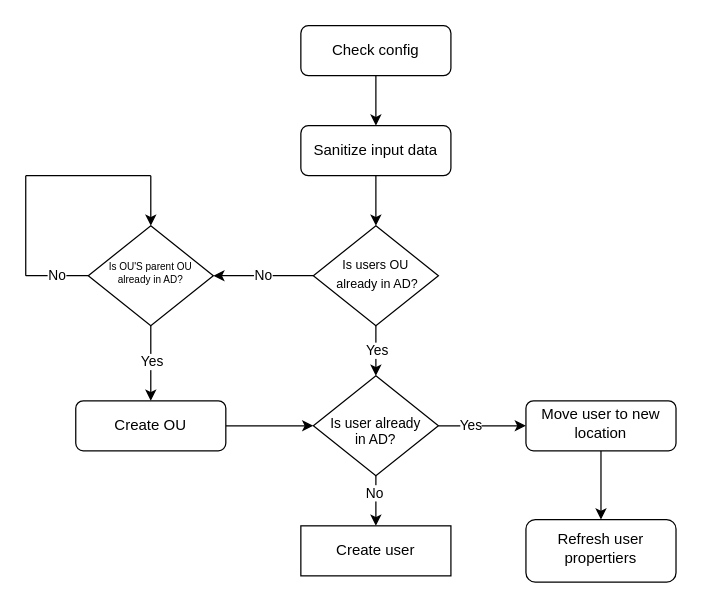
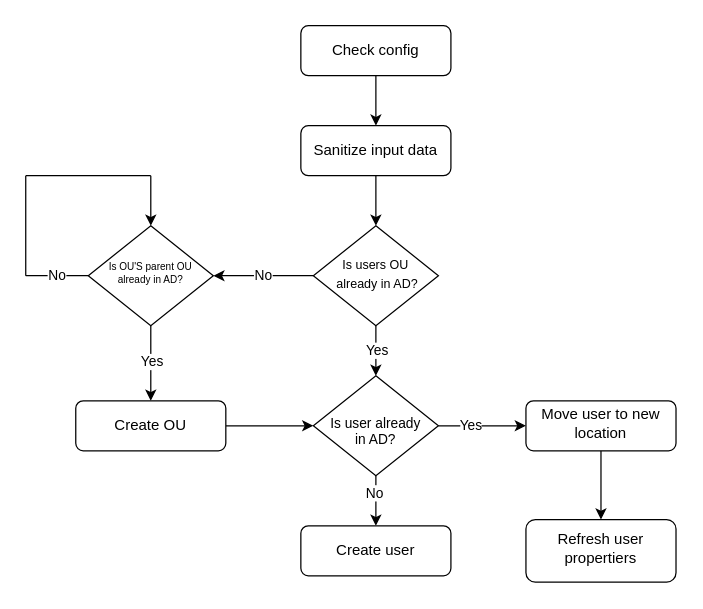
  <mxCell id="0" />
  <mxCell id="1" parent="0" />
  <mxCell id="2" style="edgeStyle=orthogonalEdgeStyle;rounded=0;orthogonalLoop=1;jettySize=auto;html=1;entryX=0.5;entryY=0;entryDx=0;entryDy=0;" parent="1" edge="1"><mxGeometry relative="1" as="geometry"><mxPoint x="300" y="110" as="sourcePoint" /><mxPoint x="300" y="180" as="targetPoint" /></mxGeometry></mxCell>
  <mxCell id="3" value="Sanitize input data" style="rounded=1;whiteSpace=wrap;html=1;fontSize=12;glass=0;strokeWidth=1;shadow=0;" parent="1" vertex="1"><mxGeometry x="240" y="100" width="120" height="40" as="geometry" /></mxCell>
  <mxCell id="4" value="No" style="edgeStyle=orthogonalEdgeStyle;rounded=0;orthogonalLoop=1;jettySize=auto;html=1;" parent="1" source="7" target="10" edge="1"><mxGeometry relative="1" as="geometry" /></mxCell>
  <mxCell id="5" value="" style="edgeStyle=orthogonalEdgeStyle;rounded=0;orthogonalLoop=1;jettySize=auto;html=1;" parent="1" source="7" edge="1"><mxGeometry relative="1" as="geometry"><mxPoint x="300" y="300" as="targetPoint" /></mxGeometry></mxCell>
  <mxCell id="6" value="&lt;div&gt;Yes&lt;/div&gt;" style="edgeLabel;html=1;align=center;verticalAlign=middle;resizable=0;points=[];" parent="5" vertex="1" connectable="0"><mxGeometry x="0.158" y="2" relative="1" as="geometry"><mxPoint x="-2" y="-3" as="offset" /></mxGeometry></mxCell>
  <mxCell id="7" value="&lt;div&gt;&lt;font style=&quot;font-size: 10px;&quot;&gt;Is users OU&lt;/font&gt;&lt;/div&gt;&lt;div&gt;&lt;font style=&quot;font-size: 10px;&quot;&gt;&amp;nbsp;already in AD?&lt;/font&gt;&lt;/div&gt;" style="rhombus;whiteSpace=wrap;html=1;shadow=0;fontFamily=Helvetica;fontSize=12;align=center;strokeWidth=1;spacing=6;spacingTop=-4;" parent="1" vertex="1"><mxGeometry x="250" y="180" width="100" height="80" as="geometry" /></mxCell>
  <mxCell id="8" value="" style="edgeStyle=orthogonalEdgeStyle;rounded=0;orthogonalLoop=1;jettySize=auto;html=1;" parent="1" source="10" target="16" edge="1"><mxGeometry relative="1" as="geometry" /></mxCell>
  <mxCell id="9" value="Yes" style="edgeLabel;html=1;align=center;verticalAlign=middle;resizable=0;points=[];" parent="8" vertex="1" connectable="0"><mxGeometry x="-0.067" y="3" relative="1" as="geometry"><mxPoint x="-3" as="offset" /></mxGeometry></mxCell>
  <mxCell id="10" value="&lt;div style=&quot;font-size: 8px;&quot;&gt;&lt;font style=&quot;font-size: 8px;&quot;&gt;Is OU'S parent OU already in AD?&lt;/font&gt;&lt;/div&gt;" style="rhombus;whiteSpace=wrap;html=1;shadow=0;fontFamily=Helvetica;fontSize=12;align=center;strokeWidth=1;spacing=6;spacingTop=-4;" parent="1" vertex="1"><mxGeometry x="70" y="180" width="100" height="80" as="geometry" /></mxCell>
  <mxCell id="11" value="No" style="endArrow=none;html=1;rounded=0;" parent="1" edge="1"><mxGeometry width="50" height="50" relative="1" as="geometry"><mxPoint x="20" y="220" as="sourcePoint" /><mxPoint x="70" y="220" as="targetPoint" /></mxGeometry></mxCell>
  <mxCell id="12" value="" style="endArrow=none;html=1;rounded=0;" parent="1" edge="1"><mxGeometry width="50" height="50" relative="1" as="geometry"><mxPoint x="20" y="220" as="sourcePoint" /><mxPoint x="20" y="140" as="targetPoint" /></mxGeometry></mxCell>
  <mxCell id="13" value="" style="endArrow=none;html=1;rounded=0;" parent="1" edge="1"><mxGeometry width="50" height="50" relative="1" as="geometry"><mxPoint x="120" y="140" as="sourcePoint" /><mxPoint x="20" y="140" as="targetPoint" /></mxGeometry></mxCell>
  <mxCell id="14" value="" style="edgeStyle=none;orthogonalLoop=1;jettySize=auto;html=1;rounded=0;entryX=0.5;entryY=0;entryDx=0;entryDy=0;" parent="1" target="10" edge="1"><mxGeometry width="100" relative="1" as="geometry"><mxPoint x="120" y="140" as="sourcePoint" /><mxPoint x="220" y="140" as="targetPoint" /><Array as="points" /></mxGeometry></mxCell>
  <mxCell id="15" style="edgeStyle=orthogonalEdgeStyle;rounded=0;orthogonalLoop=1;jettySize=auto;html=1;entryX=0;entryY=0.5;entryDx=0;entryDy=0;" parent="1" source="16" target="24" edge="1"><mxGeometry relative="1" as="geometry"><mxPoint x="240" y="320" as="targetPoint" /><Array as="points" /></mxGeometry></mxCell>
  <mxCell id="16" value="Create OU" style="rounded=1;whiteSpace=wrap;html=1;fontSize=12;glass=0;strokeWidth=1;shadow=0;" parent="1" vertex="1"><mxGeometry x="60" y="320" width="120" height="40" as="geometry" /></mxCell>
  <mxCell id="17" value="" style="edgeStyle=orthogonalEdgeStyle;rounded=0;orthogonalLoop=1;jettySize=auto;html=1;exitX=0.5;exitY=1;exitDx=0;exitDy=0;" parent="1" source="18" target="19" edge="1"><mxGeometry relative="1" as="geometry"><mxPoint x="465" y="380" as="sourcePoint" /><Array as="points" /></mxGeometry></mxCell>
  <mxCell id="18" value="Move user to new location" style="rounded=1;whiteSpace=wrap;html=1;shadow=0;strokeWidth=1;spacing=6;spacingTop=-4;" parent="1" vertex="1"><mxGeometry x="420" y="320" width="120" height="40" as="geometry" /></mxCell>
  <mxCell id="19" value="Refresh user propertiers" style="rounded=1;whiteSpace=wrap;html=1;shadow=0;strokeWidth=1;spacing=6;spacingTop=-4;align=center;" parent="1" vertex="1"><mxGeometry x="420" y="415" width="120" height="50" as="geometry" /></mxCell>
  <mxCell id="20" value="" style="edgeStyle=orthogonalEdgeStyle;rounded=0;orthogonalLoop=1;jettySize=auto;html=1;" parent="1" source="24" target="25" edge="1"><mxGeometry relative="1" as="geometry" /></mxCell>
  <mxCell id="21" value="No" style="edgeLabel;html=1;align=center;verticalAlign=middle;resizable=0;points=[];" parent="20" vertex="1" connectable="0"><mxGeometry x="-0.329" y="-2" relative="1" as="geometry"><mxPoint as="offset" /></mxGeometry></mxCell>
  <mxCell id="22" value="" style="edgeStyle=orthogonalEdgeStyle;rounded=0;orthogonalLoop=1;jettySize=auto;html=1;" parent="1" source="24" target="18" edge="1"><mxGeometry relative="1" as="geometry" /></mxCell>
  <mxCell id="23" value="Yes" style="edgeLabel;html=1;align=center;verticalAlign=middle;resizable=0;points=[];" parent="22" vertex="1" connectable="0"><mxGeometry x="-0.286" y="1" relative="1" as="geometry"><mxPoint as="offset" /></mxGeometry></mxCell>
  <mxCell id="24" value="&lt;div style=&quot;font-size: 11px;&quot;&gt;&lt;br&gt;&lt;/div&gt;&lt;div style=&quot;font-size: 11px;&quot;&gt;Is user already&lt;/div&gt;&lt;div style=&quot;font-size: 11px;&quot;&gt;in AD?&lt;br&gt;&lt;/div&gt;" style="rhombus;whiteSpace=wrap;html=1;shadow=0;fontFamily=Helvetica;fontSize=12;align=center;strokeWidth=1;spacing=6;spacingTop=-4;" parent="1" vertex="1"><mxGeometry x="250" y="300" width="100" height="80" as="geometry" /></mxCell>
- <mxCell id="25" value="Create user" style="whiteSpace=wrap;html=1;fontSize=12;glass=0;strokeWidth=1;shadow=0;rounded=0;" parent="1" vertex="1"><mxGeometry x="240" y="420" width="120" height="40" as="geometry" /></mxCell>
+ <mxCell id="25" value="Create user" style="rounded=1;whiteSpace=wrap;html=1;fontSize=12;glass=0;strokeWidth=1;shadow=0;" parent="1" vertex="1"><mxGeometry x="240" y="420" width="120" height="40" as="geometry" /></mxCell>
  <mxCell id="26" style="edgeStyle=orthogonalEdgeStyle;rounded=0;orthogonalLoop=1;jettySize=auto;html=1;entryX=0.5;entryY=0;entryDx=0;entryDy=0;" parent="1" source="27" target="3" edge="1"><mxGeometry relative="1" as="geometry" /></mxCell>
  <mxCell id="27" value="Check config" style="rounded=1;whiteSpace=wrap;html=1;fontSize=12;glass=0;strokeWidth=1;shadow=0;" parent="1" vertex="1"><mxGeometry x="240" y="20" width="120" height="40" as="geometry" /></mxCell>
